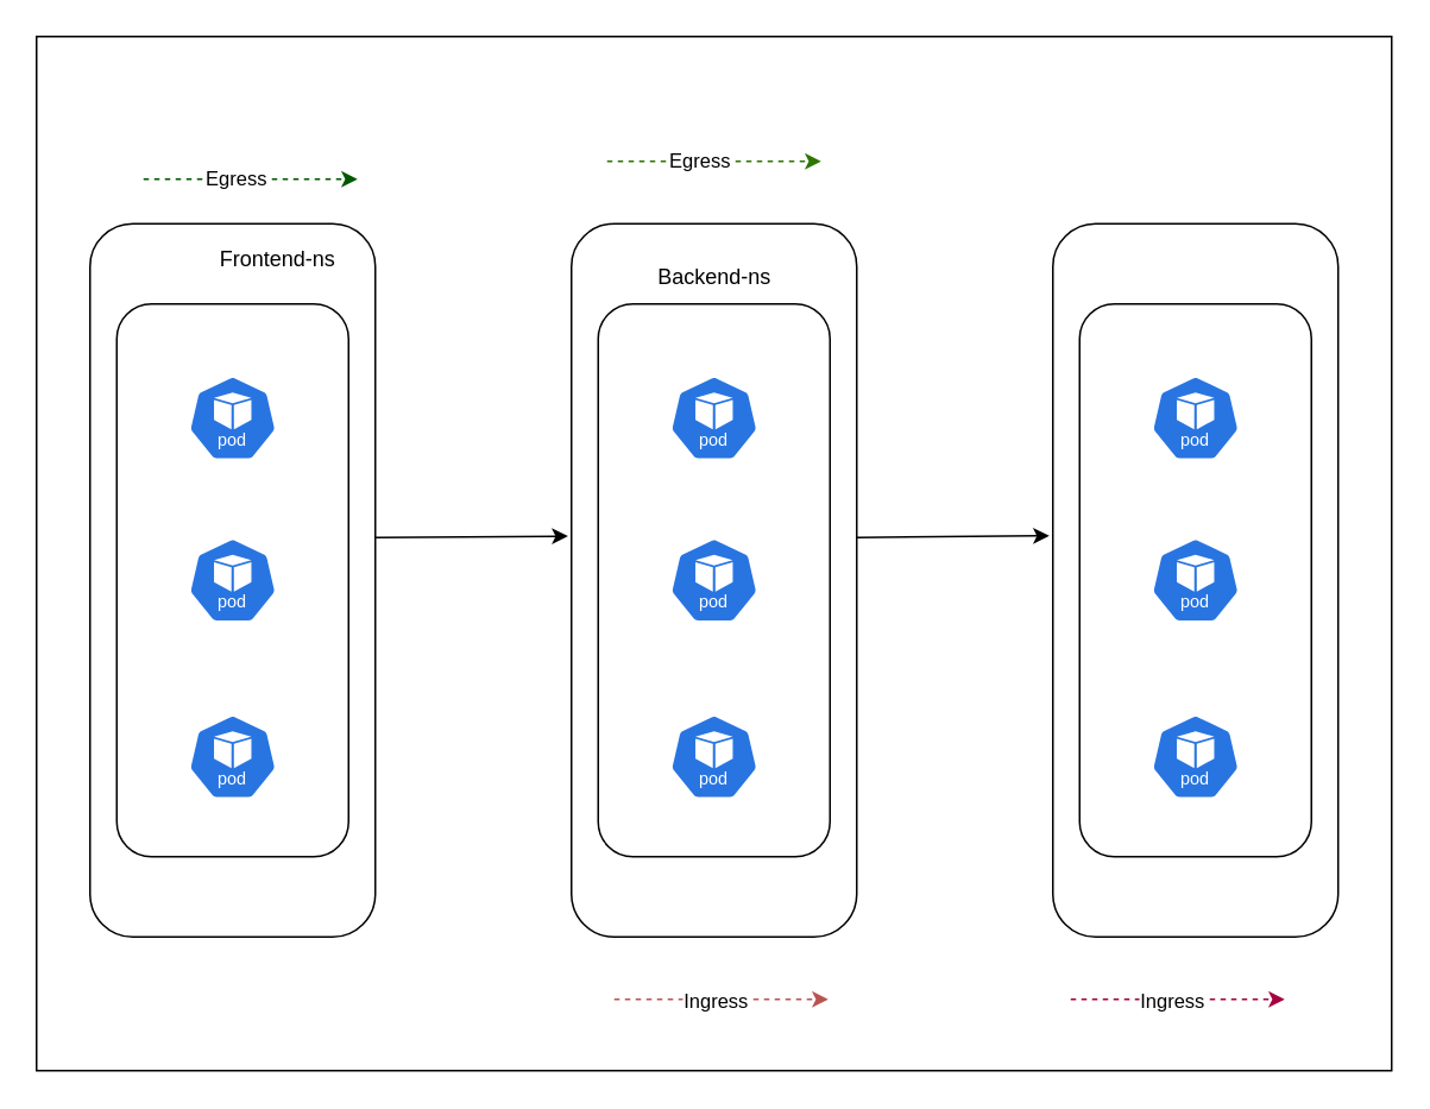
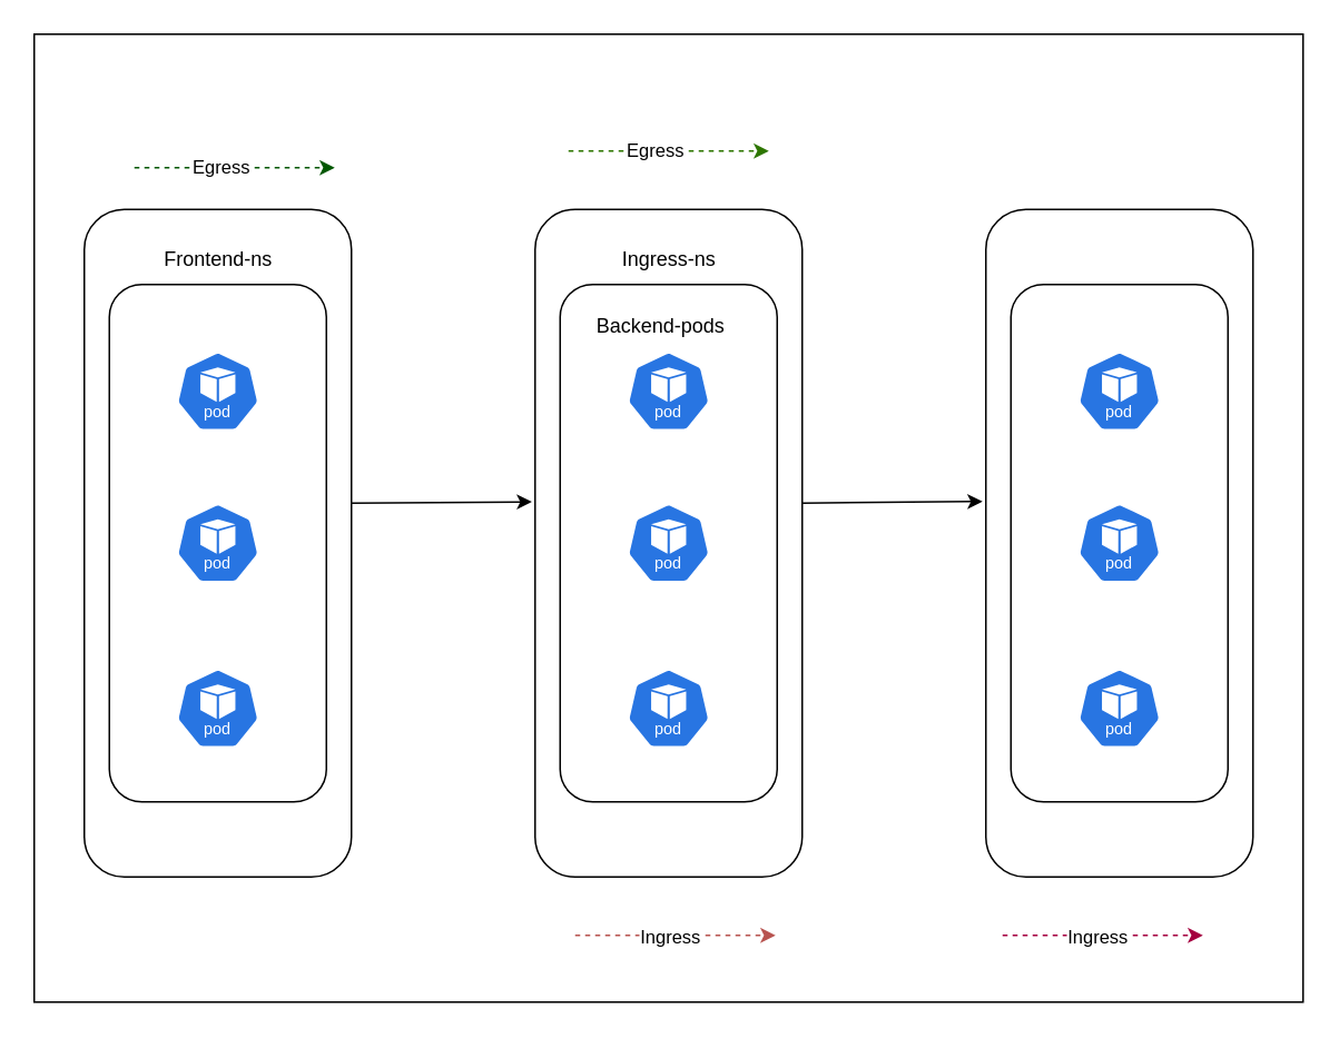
  <mxCell id="0" />
  <mxCell id="1" parent="0" />
  <mxCell id="2" value="" style="whiteSpace=wrap;html=1;" vertex="1" parent="1"><mxGeometry x="20" y="20" width="760" height="580" as="geometry" /></mxCell>
  <mxCell id="3" value="" style="rounded=1;whiteSpace=wrap;html=1;" vertex="1" parent="1"><mxGeometry x="50" y="125" width="160" height="400" as="geometry" /></mxCell>
  <mxCell id="4" value="" style="rounded=1;whiteSpace=wrap;html=1;" vertex="1" parent="1"><mxGeometry x="65" y="170" width="130" height="310" as="geometry" /></mxCell>
  <mxCell id="5" value="" style="aspect=fixed;sketch=0;html=1;dashed=0;whitespace=wrap;verticalLabelPosition=bottom;verticalAlign=top;fillColor=#2875E2;strokeColor=#ffffff;points=[[0.005,0.63,0],[0.1,0.2,0],[0.9,0.2,0],[0.5,0,0],[0.995,0.63,0],[0.72,0.99,0],[0.5,1,0],[0.28,0.99,0]];shape=mxgraph.kubernetes.icon2;kubernetesLabel=1;prIcon=pod" vertex="1" parent="1"><mxGeometry x="105" y="210" width="50" height="48" as="geometry" /></mxCell>
  <mxCell id="6" value="" style="aspect=fixed;sketch=0;html=1;dashed=0;whitespace=wrap;verticalLabelPosition=bottom;verticalAlign=top;fillColor=#2875E2;strokeColor=#ffffff;points=[[0.005,0.63,0],[0.1,0.2,0],[0.9,0.2,0],[0.5,0,0],[0.995,0.63,0],[0.72,0.99,0],[0.5,1,0],[0.28,0.99,0]];shape=mxgraph.kubernetes.icon2;kubernetesLabel=1;prIcon=pod" vertex="1" parent="1"><mxGeometry x="105" y="301" width="50" height="48" as="geometry" /></mxCell>
  <mxCell id="7" value="" style="aspect=fixed;sketch=0;html=1;dashed=0;whitespace=wrap;verticalLabelPosition=bottom;verticalAlign=top;fillColor=#2875E2;strokeColor=#ffffff;points=[[0.005,0.63,0],[0.1,0.2,0],[0.9,0.2,0],[0.5,0,0],[0.995,0.63,0],[0.72,0.99,0],[0.5,1,0],[0.28,0.99,0]];shape=mxgraph.kubernetes.icon2;kubernetesLabel=1;prIcon=pod" vertex="1" parent="1"><mxGeometry x="105" y="400" width="50" height="48" as="geometry" /></mxCell>
- <mxCell id="8" value="Frontend-ns" style="text;html=1;align=center;verticalAlign=middle;resizable=0;points=[];autosize=1;strokeColor=none;fillColor=none;" vertex="1" parent="1"><mxGeometry x="110" y="130" width="90" height="30" as="geometry" /></mxCell>
+ <mxCell id="8" value="Frontend-ns" style="text;html=1;align=center;verticalAlign=middle;resizable=0;points=[];autosize=1;strokeColor=none;fillColor=none;" vertex="1" parent="1"><mxGeometry x="85" y="140" width="90" height="30" as="geometry" /></mxCell>
  <mxCell id="9" value="" style="rounded=1;whiteSpace=wrap;html=1;" vertex="1" parent="1"><mxGeometry x="320" y="125" width="160" height="400" as="geometry" /></mxCell>
  <mxCell id="10" value="" style="rounded=1;whiteSpace=wrap;html=1;" vertex="1" parent="1"><mxGeometry x="335" y="170" width="130" height="310" as="geometry" /></mxCell>
  <mxCell id="11" value="" style="aspect=fixed;sketch=0;html=1;dashed=0;whitespace=wrap;verticalLabelPosition=bottom;verticalAlign=top;fillColor=#2875E2;strokeColor=#ffffff;points=[[0.005,0.63,0],[0.1,0.2,0],[0.9,0.2,0],[0.5,0,0],[0.995,0.63,0],[0.72,0.99,0],[0.5,1,0],[0.28,0.99,0]];shape=mxgraph.kubernetes.icon2;kubernetesLabel=1;prIcon=pod" vertex="1" parent="1"><mxGeometry x="375" y="210" width="50" height="48" as="geometry" /></mxCell>
  <mxCell id="12" value="" style="aspect=fixed;sketch=0;html=1;dashed=0;whitespace=wrap;verticalLabelPosition=bottom;verticalAlign=top;fillColor=#2875E2;strokeColor=#ffffff;points=[[0.005,0.63,0],[0.1,0.2,0],[0.9,0.2,0],[0.5,0,0],[0.995,0.63,0],[0.72,0.99,0],[0.5,1,0],[0.28,0.99,0]];shape=mxgraph.kubernetes.icon2;kubernetesLabel=1;prIcon=pod" vertex="1" parent="1"><mxGeometry x="375" y="301" width="50" height="48" as="geometry" /></mxCell>
  <mxCell id="13" value="" style="aspect=fixed;sketch=0;html=1;dashed=0;whitespace=wrap;verticalLabelPosition=bottom;verticalAlign=top;fillColor=#2875E2;strokeColor=#ffffff;points=[[0.005,0.63,0],[0.1,0.2,0],[0.9,0.2,0],[0.5,0,0],[0.995,0.63,0],[0.72,0.99,0],[0.5,1,0],[0.28,0.99,0]];shape=mxgraph.kubernetes.icon2;kubernetesLabel=1;prIcon=pod" vertex="1" parent="1"><mxGeometry x="375" y="400" width="50" height="48" as="geometry" /></mxCell>
- <mxCell id="14" value="Backend-ns" style="text;html=1;align=center;verticalAlign=middle;resizable=0;points=[];autosize=1;strokeColor=none;fillColor=none;" vertex="1" parent="1"><mxGeometry x="355" y="140" width="90" height="30" as="geometry" /></mxCell>
+ <mxCell id="14" value="Ingress-ns" style="text;html=1;align=center;verticalAlign=middle;resizable=0;points=[];autosize=1;strokeColor=none;fillColor=none;" vertex="1" parent="1"><mxGeometry x="355" y="140" width="90" height="30" as="geometry" /></mxCell>
+ <mxCell id="15" value="Backend-pods" style="text;html=1;align=center;verticalAlign=middle;resizable=0;points=[];autosize=1;strokeColor=none;fillColor=none;" vertex="1" parent="1"><mxGeometry x="345" y="180" width="100" height="30" as="geometry" /></mxCell>
  <mxCell id="16" value="" style="rounded=1;whiteSpace=wrap;html=1;" vertex="1" parent="1"><mxGeometry x="590" y="125" width="160" height="400" as="geometry" /></mxCell>
  <mxCell id="17" value="" style="rounded=1;whiteSpace=wrap;html=1;" vertex="1" parent="1"><mxGeometry x="605" y="170" width="130" height="310" as="geometry" /></mxCell>
  <mxCell id="18" value="" style="aspect=fixed;sketch=0;html=1;dashed=0;whitespace=wrap;verticalLabelPosition=bottom;verticalAlign=top;fillColor=#2875E2;strokeColor=#ffffff;points=[[0.005,0.63,0],[0.1,0.2,0],[0.9,0.2,0],[0.5,0,0],[0.995,0.63,0],[0.72,0.99,0],[0.5,1,0],[0.28,0.99,0]];shape=mxgraph.kubernetes.icon2;kubernetesLabel=1;prIcon=pod" vertex="1" parent="1"><mxGeometry x="645" y="210" width="50" height="48" as="geometry" /></mxCell>
  <mxCell id="19" value="" style="aspect=fixed;sketch=0;html=1;dashed=0;whitespace=wrap;verticalLabelPosition=bottom;verticalAlign=top;fillColor=#2875E2;strokeColor=#ffffff;points=[[0.005,0.63,0],[0.1,0.2,0],[0.9,0.2,0],[0.5,0,0],[0.995,0.63,0],[0.72,0.99,0],[0.5,1,0],[0.28,0.99,0]];shape=mxgraph.kubernetes.icon2;kubernetesLabel=1;prIcon=pod" vertex="1" parent="1"><mxGeometry x="645" y="301" width="50" height="48" as="geometry" /></mxCell>
  <mxCell id="20" value="" style="aspect=fixed;sketch=0;html=1;dashed=0;whitespace=wrap;verticalLabelPosition=bottom;verticalAlign=top;fillColor=#2875E2;strokeColor=#ffffff;points=[[0.005,0.63,0],[0.1,0.2,0],[0.9,0.2,0],[0.5,0,0],[0.995,0.63,0],[0.72,0.99,0],[0.5,1,0],[0.28,0.99,0]];shape=mxgraph.kubernetes.icon2;kubernetesLabel=1;prIcon=pod" vertex="1" parent="1"><mxGeometry x="645" y="400" width="50" height="48" as="geometry" /></mxCell>
  <mxCell id="21" value="" style="endArrow=classic;html=1;rounded=0;entryX=-0.012;entryY=0.438;entryDx=0;entryDy=0;entryPerimeter=0;" edge="1" parent="1" target="9"><mxGeometry width="50" height="50" relative="1" as="geometry"><mxPoint x="210" y="301" as="sourcePoint" /><mxPoint x="260" y="251" as="targetPoint" /></mxGeometry></mxCell>
  <mxCell id="22" value="" style="endArrow=classic;html=1;rounded=0;entryX=-0.012;entryY=0.438;entryDx=0;entryDy=0;entryPerimeter=0;" edge="1" parent="1"><mxGeometry width="50" height="50" relative="1" as="geometry"><mxPoint x="480" y="301" as="sourcePoint" /><mxPoint x="588" y="300" as="targetPoint" /></mxGeometry></mxCell>
  <mxCell id="23" value="" style="endArrow=classic;html=1;rounded=1;curved=0;strokeColor=#005700;dashed=1;fillColor=#008a00;" edge="1" parent="1"><mxGeometry width="50" height="50" relative="1" as="geometry"><mxPoint x="80" y="100" as="sourcePoint" /><mxPoint x="200" y="100" as="targetPoint" /></mxGeometry></mxCell>
  <mxCell id="24" value="Egress" style="edgeLabel;html=1;align=center;verticalAlign=middle;resizable=0;points=[];" vertex="1" connectable="0" parent="23"><mxGeometry x="-0.15" y="1" relative="1" as="geometry"><mxPoint as="offset" /></mxGeometry></mxCell>
  <mxCell id="25" value="" style="endArrow=classic;html=1;rounded=1;curved=0;strokeColor=#2D7600;dashed=1;fillColor=#60a917;" edge="1" parent="1"><mxGeometry width="50" height="50" relative="1" as="geometry"><mxPoint x="340" y="90" as="sourcePoint" /><mxPoint x="460" y="90" as="targetPoint" /></mxGeometry></mxCell>
  <mxCell id="26" value="Egress" style="edgeLabel;html=1;align=center;verticalAlign=middle;resizable=0;points=[];" vertex="1" connectable="0" parent="25"><mxGeometry x="-0.15" y="1" relative="1" as="geometry"><mxPoint as="offset" /></mxGeometry></mxCell>
  <mxCell id="27" value="" style="endArrow=classic;html=1;rounded=1;curved=0;strokeColor=#b85450;dashed=1;fillColor=#f8cecc;" edge="1" parent="1"><mxGeometry width="50" height="50" relative="1" as="geometry"><mxPoint x="344" y="560" as="sourcePoint" /><mxPoint x="464" y="560" as="targetPoint" /></mxGeometry></mxCell>
  <mxCell id="28" value="Ingress" style="edgeLabel;html=1;align=center;verticalAlign=middle;resizable=0;points=[];" vertex="1" connectable="0" parent="27"><mxGeometry x="0.1" y="-2" relative="1" as="geometry"><mxPoint x="-10" y="-2" as="offset" /></mxGeometry></mxCell>
  <mxCell id="29" value="" style="endArrow=classic;html=1;rounded=1;curved=0;strokeColor=#A50040;dashed=1;fillColor=#d80073;" edge="1" parent="1"><mxGeometry width="50" height="50" relative="1" as="geometry"><mxPoint x="600" y="560" as="sourcePoint" /><mxPoint x="720" y="560" as="targetPoint" /></mxGeometry></mxCell>
  <mxCell id="30" value="Ingress" style="edgeLabel;html=1;align=center;verticalAlign=middle;resizable=0;points=[];" vertex="1" connectable="0" parent="29"><mxGeometry x="0.1" y="-2" relative="1" as="geometry"><mxPoint x="-10" y="-2" as="offset" /></mxGeometry></mxCell>
